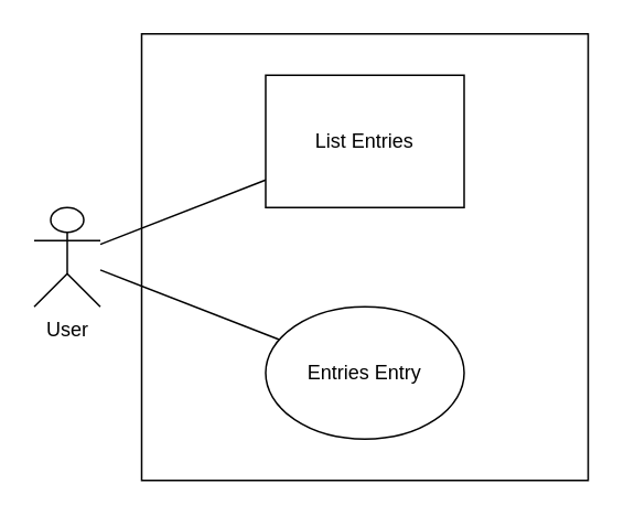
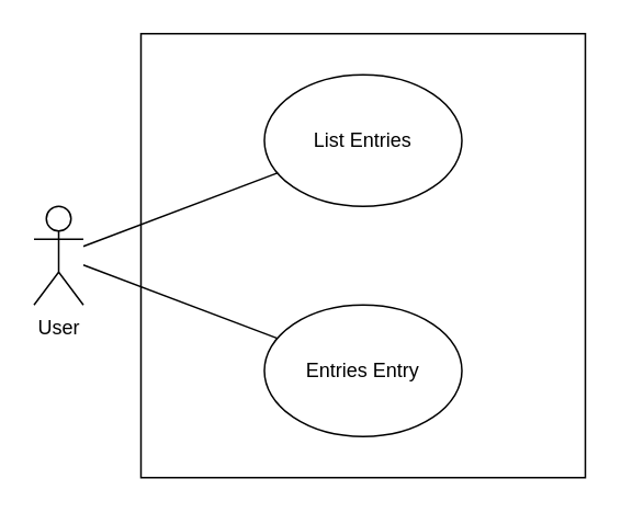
  <mxCell id="0" />
  <mxCell id="1" parent="0" />
  <mxCell id="2" value="" style="rounded=0;whiteSpace=wrap;html=1;" parent="1" vertex="1"><mxGeometry x="85" y="20" width="270" height="270" as="geometry" /></mxCell>
  <mxCell id="3" style="rounded=0;orthogonalLoop=1;jettySize=auto;html=1;endArrow=none;endFill=0;" parent="1" source="5" target="7" edge="1"><mxGeometry relative="1" as="geometry" /></mxCell>
  <mxCell id="4" style="edgeStyle=none;rounded=0;orthogonalLoop=1;jettySize=auto;html=1;endArrow=none;endFill=0;" parent="1" source="5" target="6" edge="1"><mxGeometry relative="1" as="geometry" /></mxCell>
- <mxCell id="5" value="User" style="shape=umlActor;verticalLabelPosition=bottom;verticalAlign=top;html=1;outlineConnect=0;" parent="1" vertex="1"><mxGeometry x="20" y="125" width="40" height="60" as="geometry" /></mxCell>
+ <mxCell id="5" value="User" style="shape=umlActor;verticalLabelPosition=bottom;verticalAlign=top;html=1;outlineConnect=0;" parent="1" vertex="1"><mxGeometry x="20" y="125" width="30" height="60" as="geometry" /></mxCell>
  <mxCell id="6" value="Entries Entry" style="ellipse;whiteSpace=wrap;html=1;" parent="1" vertex="1"><mxGeometry x="160" y="185" width="120" height="80" as="geometry" /></mxCell>
- <mxCell id="7" value="List Entries" style="whiteSpace=wrap;html=1;rounded=0;" parent="1" vertex="1"><mxGeometry x="160" y="45" width="120" height="80" as="geometry" /></mxCell>
+ <mxCell id="7" value="List Entries" style="ellipse;whiteSpace=wrap;html=1;" parent="1" vertex="1"><mxGeometry x="160" y="45" width="120" height="80" as="geometry" /></mxCell>
